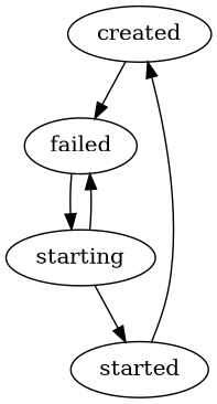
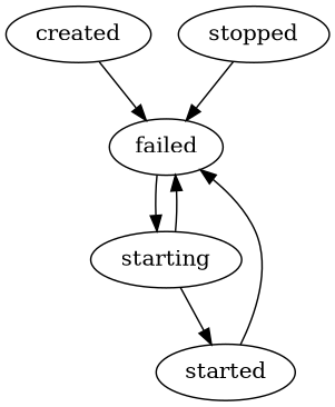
  digraph {
    rankdir=TB
    created
    failed
    starting
    started
+   stopped
    created -> failed
    failed -> starting
    starting -> failed
    starting -> started
-   started -> created
+   started -> failed
+   stopped -> failed
  }
